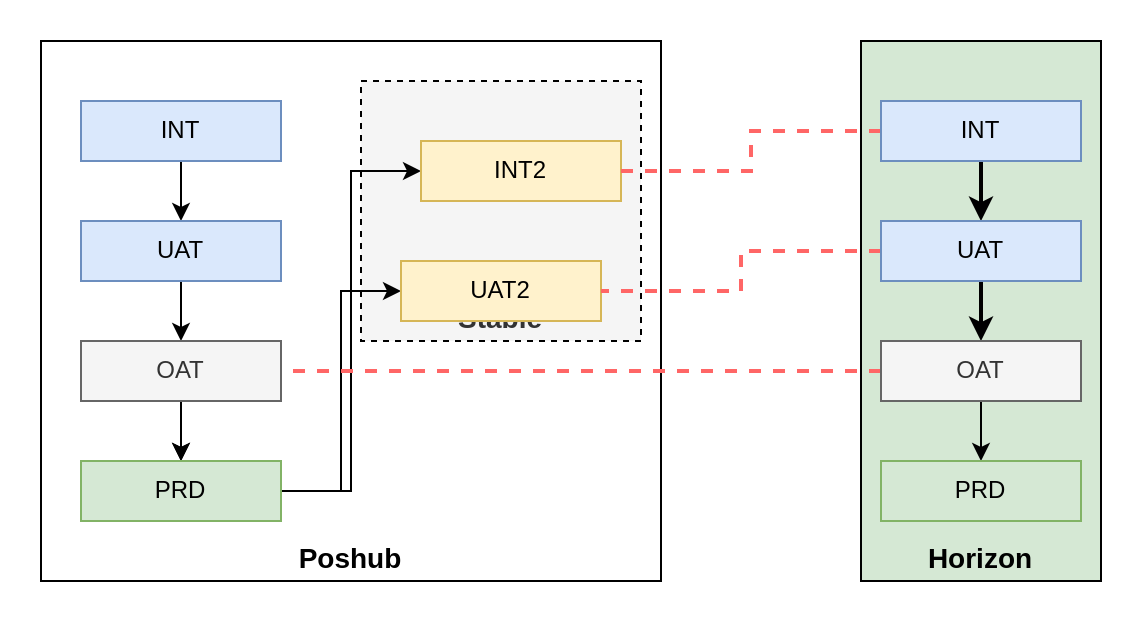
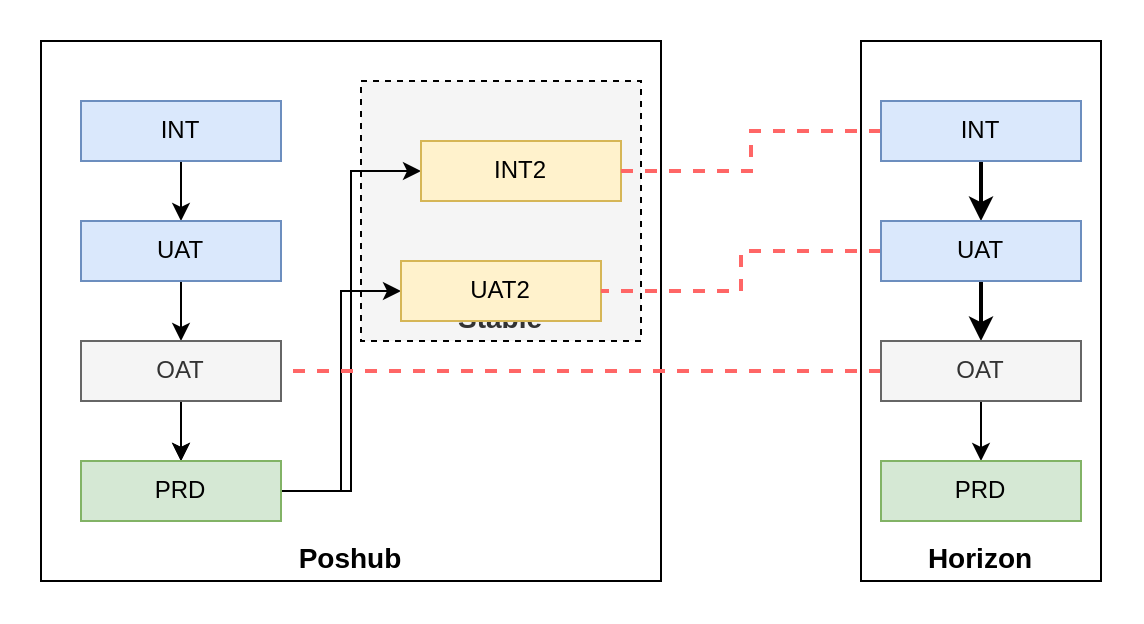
  <mxCell id="0" />
  <mxCell id="1" parent="0" />
  <mxCell id="2" value="Poshub" style="rounded=0;whiteSpace=wrap;html=1;verticalAlign=bottom;fontSize=14;fontStyle=1;align=center;spacingLeft=0;" parent="1" vertex="1"><mxGeometry x="20" y="20" width="310" height="270" as="geometry" /></mxCell>
  <mxCell id="3" value="Stable" style="rounded=0;whiteSpace=wrap;html=1;fontSize=14;fillColor=#f5f5f5;fontColor=#333333;strokeColor=default;dashed=1;verticalAlign=bottom;fontStyle=1" parent="1" vertex="1"><mxGeometry x="180" y="40" width="140" height="130" as="geometry" /></mxCell>
- <mxCell id="4" value="Horizon" style="rounded=0;whiteSpace=wrap;html=1;verticalAlign=bottom;fontStyle=1;fontSize=14;fillColor=#d5e8d4;" parent="1" vertex="1"><mxGeometry x="430" y="20" width="120" height="270" as="geometry" /></mxCell>
+ <mxCell id="4" value="Horizon" style="rounded=0;whiteSpace=wrap;html=1;verticalAlign=bottom;fontStyle=1;fontSize=14;" parent="1" vertex="1"><mxGeometry x="430" y="20" width="120" height="270" as="geometry" /></mxCell>
  <mxCell id="5" style="edgeStyle=orthogonalEdgeStyle;rounded=0;orthogonalLoop=1;jettySize=auto;html=1;entryX=0.5;entryY=0;entryDx=0;entryDy=0;" parent="1" source="6" target="8" edge="1"><mxGeometry relative="1" as="geometry" /></mxCell>
  <mxCell id="6" value="INT" style="rounded=0;whiteSpace=wrap;html=1;fillColor=#dae8fc;strokeColor=#6c8ebf;" parent="1" vertex="1"><mxGeometry x="40" y="50" width="100" height="30" as="geometry" /></mxCell>
  <mxCell id="7" style="edgeStyle=orthogonalEdgeStyle;rounded=0;orthogonalLoop=1;jettySize=auto;html=1;entryX=0.5;entryY=0;entryDx=0;entryDy=0;" parent="1" source="8" target="11" edge="1"><mxGeometry relative="1" as="geometry" /></mxCell>
  <mxCell id="8" value="UAT" style="rounded=0;whiteSpace=wrap;html=1;fillColor=#dae8fc;strokeColor=#6c8ebf;" parent="1" vertex="1"><mxGeometry x="40" y="110" width="100" height="30" as="geometry" /></mxCell>
  <mxCell id="9" style="edgeStyle=orthogonalEdgeStyle;rounded=0;orthogonalLoop=1;jettySize=auto;html=1;entryX=0.5;entryY=0;entryDx=0;entryDy=0;" parent="1" source="11" target="14" edge="1"><mxGeometry relative="1" as="geometry" /></mxCell>
  <mxCell id="10" value="" style="edgeStyle=orthogonalEdgeStyle;rounded=0;orthogonalLoop=1;jettySize=auto;html=1;" parent="1" source="11" target="14" edge="1"><mxGeometry relative="1" as="geometry" /></mxCell>
  <mxCell id="11" value="OAT" style="rounded=0;whiteSpace=wrap;html=1;fillColor=#f5f5f5;fontColor=#333333;strokeColor=#666666;" parent="1" vertex="1"><mxGeometry x="40" y="170" width="100" height="30" as="geometry" /></mxCell>
  <mxCell id="12" style="edgeStyle=orthogonalEdgeStyle;rounded=0;orthogonalLoop=1;jettySize=auto;html=1;entryX=0;entryY=0.5;entryDx=0;entryDy=0;" parent="1" source="14" target="15" edge="1"><mxGeometry relative="1" as="geometry" /></mxCell>
  <mxCell id="13" style="edgeStyle=orthogonalEdgeStyle;rounded=0;orthogonalLoop=1;jettySize=auto;html=1;entryX=0;entryY=0.5;entryDx=0;entryDy=0;" parent="1" source="14" target="16" edge="1"><mxGeometry relative="1" as="geometry" /></mxCell>
  <mxCell id="14" value="PRD" style="rounded=0;whiteSpace=wrap;html=1;fillColor=#d5e8d4;strokeColor=#82b366;" parent="1" vertex="1"><mxGeometry x="40" y="230" width="100" height="30" as="geometry" /></mxCell>
  <mxCell id="15" value="INT2" style="rounded=0;whiteSpace=wrap;html=1;fillColor=#fff2cc;strokeColor=#d6b656;" parent="1" vertex="1"><mxGeometry x="210" y="70" width="100" height="30" as="geometry" /></mxCell>
  <mxCell id="16" value="UAT2" style="rounded=0;whiteSpace=wrap;html=1;fillColor=#fff2cc;strokeColor=#d6b656;" parent="1" vertex="1"><mxGeometry x="200" y="130" width="100" height="30" as="geometry" /></mxCell>
  <mxCell id="17" style="edgeStyle=orthogonalEdgeStyle;rounded=0;orthogonalLoop=1;jettySize=auto;html=1;dashed=1;endArrow=none;endFill=0;strokeWidth=2;strokeColor=#FF6666;" parent="1" source="19" target="15" edge="1"><mxGeometry relative="1" as="geometry" /></mxCell>
  <mxCell id="18" style="edgeStyle=orthogonalEdgeStyle;rounded=0;orthogonalLoop=1;jettySize=auto;html=1;entryX=0.5;entryY=0;entryDx=0;entryDy=0;endArrow=classic;endFill=1;strokeWidth=2;" parent="1" source="19" target="22" edge="1"><mxGeometry relative="1" as="geometry" /></mxCell>
  <mxCell id="19" value="INT" style="rounded=0;whiteSpace=wrap;html=1;fillColor=#dae8fc;strokeColor=#6c8ebf;" parent="1" vertex="1"><mxGeometry x="440" y="50" width="100" height="30" as="geometry" /></mxCell>
  <mxCell id="20" style="edgeStyle=orthogonalEdgeStyle;rounded=0;orthogonalLoop=1;jettySize=auto;html=1;entryX=1;entryY=0.5;entryDx=0;entryDy=0;dashed=1;endArrow=none;endFill=0;strokeWidth=2;strokeColor=#FF6666;" parent="1" source="22" target="16" edge="1"><mxGeometry relative="1" as="geometry" /></mxCell>
  <mxCell id="21" style="edgeStyle=orthogonalEdgeStyle;rounded=0;orthogonalLoop=1;jettySize=auto;html=1;entryX=0.5;entryY=0;entryDx=0;entryDy=0;startArrow=none;startFill=0;endArrow=classic;endFill=1;strokeWidth=2;" parent="1" source="22" target="25" edge="1"><mxGeometry relative="1" as="geometry" /></mxCell>
  <mxCell id="22" value="UAT" style="rounded=0;whiteSpace=wrap;html=1;fillColor=#dae8fc;strokeColor=#6c8ebf;" parent="1" vertex="1"><mxGeometry x="440" y="110" width="100" height="30" as="geometry" /></mxCell>
  <mxCell id="23" style="edgeStyle=orthogonalEdgeStyle;rounded=0;orthogonalLoop=1;jettySize=auto;html=1;entryX=1;entryY=0.5;entryDx=0;entryDy=0;endArrow=none;endFill=0;dashed=1;strokeWidth=2;strokeColor=#FF6666;" parent="1" source="25" target="11" edge="1"><mxGeometry relative="1" as="geometry" /></mxCell>
  <mxCell id="24" style="edgeStyle=orthogonalEdgeStyle;rounded=0;orthogonalLoop=1;jettySize=auto;html=1;entryX=0.5;entryY=0;entryDx=0;entryDy=0;startArrow=none;startFill=0;endArrow=classic;endFill=1;" parent="1" source="25" target="26" edge="1"><mxGeometry relative="1" as="geometry" /></mxCell>
  <mxCell id="25" value="OAT" style="rounded=0;whiteSpace=wrap;html=1;fillColor=#f5f5f5;fontColor=#333333;strokeColor=#666666;" parent="1" vertex="1"><mxGeometry x="440" y="170" width="100" height="30" as="geometry" /></mxCell>
  <mxCell id="26" value="PRD" style="rounded=0;whiteSpace=wrap;html=1;fillColor=#d5e8d4;strokeColor=#82b366;" parent="1" vertex="1"><mxGeometry x="440" y="230" width="100" height="30" as="geometry" /></mxCell>
